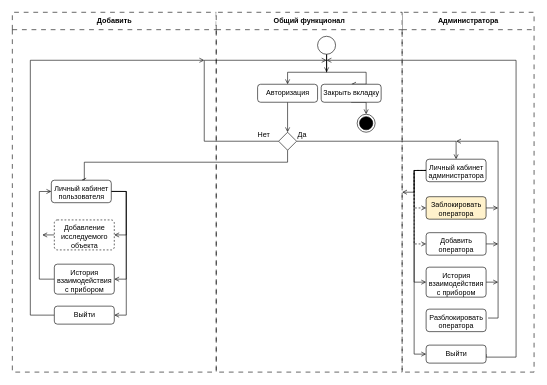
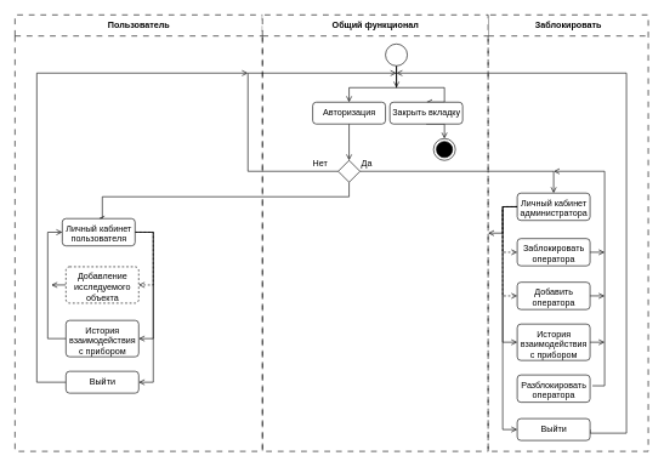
  <mxCell id="0" />
  <mxCell id="1" parent="0" />
  <mxCell id="2" style="edgeStyle=orthogonalEdgeStyle;rounded=0;orthogonalLoop=1;jettySize=auto;html=1;exitX=0.5;exitY=1;exitDx=0;exitDy=0;entryX=0.5;entryY=0;entryDx=0;entryDy=0;endArrow=open;endFill=0;" parent="1" source="5" target="7" edge="1"><mxGeometry relative="1" as="geometry"><Array as="points"><mxPoint x="544" y="120" /><mxPoint x="479" y="120" /></Array></mxGeometry></mxCell>
  <mxCell id="3" style="edgeStyle=orthogonalEdgeStyle;rounded=0;orthogonalLoop=1;jettySize=auto;html=1;exitX=0.5;exitY=1;exitDx=0;exitDy=0;endArrow=open;endFill=0;" parent="1" source="5" edge="1"><mxGeometry relative="1" as="geometry"><mxPoint x="544.048" y="120" as="targetPoint" /></mxGeometry></mxCell>
  <mxCell id="4" style="edgeStyle=orthogonalEdgeStyle;rounded=0;orthogonalLoop=1;jettySize=auto;html=1;exitX=0.5;exitY=1;exitDx=0;exitDy=0;startArrow=none;startFill=0;endArrow=open;endFill=0;entryX=0.5;entryY=0;entryDx=0;entryDy=0;" parent="1" source="5" target="9" edge="1"><mxGeometry relative="1" as="geometry"><mxPoint x="610" y="130" as="targetPoint" /><Array as="points"><mxPoint x="544" y="120" /><mxPoint x="610" y="120" /></Array></mxGeometry></mxCell>
  <mxCell id="5" value="" style="ellipse;" parent="1" vertex="1"><mxGeometry x="529" y="60" width="30" height="30" as="geometry" /></mxCell>
  <mxCell id="6" style="edgeStyle=orthogonalEdgeStyle;rounded=0;orthogonalLoop=1;jettySize=auto;html=1;exitX=0.5;exitY=1;exitDx=0;exitDy=0;entryX=0.5;entryY=0;entryDx=0;entryDy=0;endArrow=open;endFill=0;" parent="1" source="7" target="14" edge="1"><mxGeometry relative="1" as="geometry" /></mxCell>
  <mxCell id="7" value="Авторизация" style="html=1;align=center;verticalAlign=top;rounded=1;absoluteArcSize=1;arcSize=10;dashed=0;" parent="1" vertex="1"><mxGeometry x="429" y="140" width="100" height="30" as="geometry" /></mxCell>
  <mxCell id="8" style="edgeStyle=orthogonalEdgeStyle;rounded=0;orthogonalLoop=1;jettySize=auto;html=1;exitX=0.5;exitY=1;exitDx=0;exitDy=0;entryX=0.5;entryY=0;entryDx=0;entryDy=0;startArrow=none;startFill=0;endArrow=open;endFill=0;" parent="1" source="9" target="10" edge="1"><mxGeometry relative="1" as="geometry" /></mxCell>
  <mxCell id="9" value="Закрыть вкладку" style="html=1;align=center;verticalAlign=top;rounded=1;absoluteArcSize=1;arcSize=10;dashed=0;" parent="1" vertex="1"><mxGeometry x="535" y="140" width="100" height="30" as="geometry" /></mxCell>
  <mxCell id="10" value="" style="ellipse;html=1;shape=endState;fillColor=strokeColor;" parent="1" vertex="1"><mxGeometry x="595" y="190" width="30" height="30" as="geometry" /></mxCell>
  <mxCell id="11" style="edgeStyle=orthogonalEdgeStyle;rounded=0;orthogonalLoop=1;jettySize=auto;html=1;exitX=0;exitY=0.5;exitDx=0;exitDy=0;endArrow=open;endFill=0;" parent="1" source="14" edge="1"><mxGeometry relative="1" as="geometry"><mxPoint x="544" y="100" as="targetPoint" /><Array as="points"><mxPoint x="340" y="235" /><mxPoint x="340" y="100" /><mxPoint x="544" y="100" /></Array></mxGeometry></mxCell>
  <mxCell id="12" style="edgeStyle=orthogonalEdgeStyle;rounded=0;orthogonalLoop=1;jettySize=auto;html=1;exitX=1;exitY=0.5;exitDx=0;exitDy=0;entryX=0.5;entryY=0;entryDx=0;entryDy=0;endArrow=open;endFill=0;" edge="1" parent="1" source="14" target="28"><mxGeometry relative="1" as="geometry" /></mxCell>
  <mxCell id="13" style="edgeStyle=orthogonalEdgeStyle;rounded=0;orthogonalLoop=1;jettySize=auto;html=1;exitX=0.5;exitY=1;exitDx=0;exitDy=0;entryX=0.5;entryY=0;entryDx=0;entryDy=0;endArrow=open;endFill=0;" edge="1" parent="1" source="14" target="21"><mxGeometry relative="1" as="geometry"><Array as="points"><mxPoint x="479" y="270" /><mxPoint x="140" y="270" /></Array></mxGeometry></mxCell>
  <mxCell id="14" value="" style="rhombus;" parent="1" vertex="1"><mxGeometry x="464" y="220" width="30" height="30" as="geometry" /></mxCell>
  <mxCell id="15" value="Нет" style="text;html=1;strokeColor=none;fillColor=none;align=center;verticalAlign=middle;whiteSpace=wrap;rounded=0;" parent="1" vertex="1"><mxGeometry x="430" y="220" width="18.5" height="10" as="geometry" /></mxCell>
  <mxCell id="16" value="Да" style="text;html=1;strokeColor=none;fillColor=none;align=center;verticalAlign=middle;whiteSpace=wrap;rounded=0;" parent="1" vertex="1"><mxGeometry x="494" y="220" width="18.5" height="10" as="geometry" /></mxCell>
- <mxCell id="17" value="Добавить" style="swimlane;fontStyle=1;align=center;verticalAlign=middle;childLayout=stackLayout;horizontal=1;startSize=29;horizontalStack=0;resizeParent=1;resizeParentMax=0;resizeLast=0;collapsible=0;marginBottom=0;html=1;dashed=1;dashPattern=8 8;" parent="1" vertex="1"><mxGeometry x="20" y="20" width="340" height="600" as="geometry" /></mxCell>
+ <mxCell id="17" value="Пользователь" style="swimlane;fontStyle=1;align=center;verticalAlign=middle;childLayout=stackLayout;horizontal=1;startSize=29;horizontalStack=0;resizeParent=1;resizeParentMax=0;resizeLast=0;collapsible=0;marginBottom=0;html=1;dashed=1;dashPattern=8 8;" parent="1" vertex="1"><mxGeometry x="20" y="20" width="340" height="600" as="geometry" /></mxCell>
  <mxCell id="18" style="edgeStyle=orthogonalEdgeStyle;rounded=0;orthogonalLoop=1;jettySize=auto;html=1;exitX=1;exitY=0.5;exitDx=0;exitDy=0;entryX=1;entryY=0.5;entryDx=0;entryDy=0;endArrow=open;endFill=0;" edge="1" parent="1" source="21" target="39"><mxGeometry relative="1" as="geometry" /></mxCell>
- <mxCell id="19" style="edgeStyle=orthogonalEdgeStyle;rounded=0;orthogonalLoop=1;jettySize=auto;html=1;exitX=1;exitY=0.5;exitDx=0;exitDy=0;entryX=1;entryY=0.5;entryDx=0;entryDy=0;endArrow=open;endFill=0;" edge="1" parent="1" source="21" target="37"><mxGeometry relative="1" as="geometry" /></mxCell>
+ <mxCell id="19" style="edgeStyle=orthogonalEdgeStyle;rounded=0;orthogonalLoop=1;jettySize=auto;html=1;exitX=1;exitY=0.5;exitDx=0;exitDy=0;entryX=1;entryY=0.5;entryDx=0;entryDy=0;endArrow=open;endFill=0;dashed=1;" edge="1" parent="1" source="21" target="37"><mxGeometry relative="1" as="geometry" /></mxCell>
  <mxCell id="20" style="edgeStyle=orthogonalEdgeStyle;rounded=0;orthogonalLoop=1;jettySize=auto;html=1;exitX=1;exitY=0.5;exitDx=0;exitDy=0;entryX=1;entryY=0.5;entryDx=0;entryDy=0;endArrow=open;endFill=0;" edge="1" parent="1" source="21" target="43"><mxGeometry relative="1" as="geometry" /></mxCell>
  <mxCell id="21" value="Личный кабинет&lt;br&gt;пользователя" style="html=1;align=center;verticalAlign=top;rounded=1;absoluteArcSize=1;arcSize=10;dashed=0;" vertex="1" parent="1"><mxGeometry x="85" y="300" width="100" height="37.5" as="geometry" /></mxCell>
  <mxCell id="22" style="edgeStyle=orthogonalEdgeStyle;rounded=0;orthogonalLoop=1;jettySize=auto;html=1;exitX=0;exitY=0.5;exitDx=0;exitDy=0;entryX=0;entryY=0.5;entryDx=0;entryDy=0;endArrow=open;endFill=0;dashed=1;" edge="1" parent="1" source="28" target="32"><mxGeometry relative="1" as="geometry" /></mxCell>
  <mxCell id="23" style="edgeStyle=orthogonalEdgeStyle;rounded=0;orthogonalLoop=1;jettySize=auto;html=1;exitX=0;exitY=0.5;exitDx=0;exitDy=0;entryX=0;entryY=0.5;entryDx=0;entryDy=0;endArrow=open;endFill=0;dashed=1;" edge="1" parent="1" source="28" target="30"><mxGeometry relative="1" as="geometry" /></mxCell>
  <mxCell id="24" style="edgeStyle=orthogonalEdgeStyle;rounded=0;orthogonalLoop=1;jettySize=auto;html=1;exitX=0;exitY=0.5;exitDx=0;exitDy=0;entryX=0;entryY=0.5;entryDx=0;entryDy=0;endArrow=open;endFill=0;" edge="1" parent="1" source="28" target="35"><mxGeometry relative="1" as="geometry" /></mxCell>
  <mxCell id="25" style="edgeStyle=orthogonalEdgeStyle;rounded=0;orthogonalLoop=1;jettySize=auto;html=1;exitX=0;exitY=0.5;exitDx=0;exitDy=0;entryX=0;entryY=0.5;entryDx=0;entryDy=0;endArrow=open;endFill=0;" edge="1" parent="1" source="28" target="41"><mxGeometry relative="1" as="geometry" /></mxCell>
  <mxCell id="26" style="edgeStyle=orthogonalEdgeStyle;rounded=0;orthogonalLoop=1;jettySize=auto;html=1;exitX=0;exitY=0.5;exitDx=0;exitDy=0;endArrow=open;endFill=0;" edge="1" parent="1" source="28" target="45"><mxGeometry relative="1" as="geometry" /></mxCell>
  <mxCell id="27" style="edgeStyle=orthogonalEdgeStyle;rounded=0;orthogonalLoop=1;jettySize=auto;html=1;exitX=1.033;exitY=0.396;exitDx=0;exitDy=0;endArrow=open;endFill=0;exitPerimeter=0;" edge="1" parent="1" source="33"><mxGeometry relative="1" as="geometry"><mxPoint x="760" y="235" as="targetPoint" /><Array as="points"><mxPoint x="830" y="530" /><mxPoint x="830" y="235" /></Array></mxGeometry></mxCell>
  <mxCell id="28" value="Личный кабинет&lt;br&gt;администратора" style="html=1;align=center;verticalAlign=top;rounded=1;absoluteArcSize=1;arcSize=10;dashed=0;" vertex="1" parent="1"><mxGeometry x="710" y="265" width="100" height="37.5" as="geometry" /></mxCell>
  <mxCell id="29" style="edgeStyle=orthogonalEdgeStyle;rounded=0;orthogonalLoop=1;jettySize=auto;html=1;exitX=1;exitY=0.5;exitDx=0;exitDy=0;endArrow=open;endFill=0;" edge="1" parent="1" source="30"><mxGeometry relative="1" as="geometry"><mxPoint x="830" y="406.429" as="targetPoint" /></mxGeometry></mxCell>
  <mxCell id="30" value="Добавить&lt;br&gt;оператора" style="html=1;align=center;verticalAlign=top;rounded=1;absoluteArcSize=1;arcSize=10;dashed=0;" vertex="1" parent="1"><mxGeometry x="710" y="387.5" width="100" height="37.5" as="geometry" /></mxCell>
  <mxCell id="31" style="edgeStyle=orthogonalEdgeStyle;rounded=0;orthogonalLoop=1;jettySize=auto;html=1;exitX=1;exitY=0.5;exitDx=0;exitDy=0;endArrow=open;endFill=0;" edge="1" parent="1" source="32"><mxGeometry relative="1" as="geometry"><mxPoint x="830" y="346.429" as="targetPoint" /></mxGeometry></mxCell>
- <mxCell id="32" value="Заблокировать&lt;br&gt;оператора" style="html=1;align=center;verticalAlign=top;rounded=1;absoluteArcSize=1;arcSize=10;dashed=0;fillColor=#fff2cc;" vertex="1" parent="1"><mxGeometry x="710" y="327.5" width="100" height="37.5" as="geometry" /></mxCell>
+ <mxCell id="32" value="Заблокировать&lt;br&gt;оператора" style="html=1;align=center;verticalAlign=top;rounded=1;absoluteArcSize=1;arcSize=10;dashed=0;" vertex="1" parent="1"><mxGeometry x="710" y="327.5" width="100" height="37.5" as="geometry" /></mxCell>
  <mxCell id="33" value="Разблокировать&lt;br&gt;оператора" style="html=1;align=center;verticalAlign=top;rounded=1;absoluteArcSize=1;arcSize=10;dashed=0;" vertex="1" parent="1"><mxGeometry x="710" y="515" width="100" height="37.5" as="geometry" /></mxCell>
  <mxCell id="34" style="edgeStyle=orthogonalEdgeStyle;rounded=0;orthogonalLoop=1;jettySize=auto;html=1;exitX=1;exitY=0.5;exitDx=0;exitDy=0;endArrow=open;endFill=0;" edge="1" parent="1" source="35"><mxGeometry relative="1" as="geometry"><mxPoint x="830" y="469.857" as="targetPoint" /></mxGeometry></mxCell>
  <mxCell id="35" value="История&lt;br&gt;взаимодействия&lt;br&gt;с прибором" style="html=1;align=center;verticalAlign=top;rounded=1;absoluteArcSize=1;arcSize=10;dashed=0;" vertex="1" parent="1"><mxGeometry x="710" y="445" width="100" height="50" as="geometry" /></mxCell>
  <mxCell id="36" style="edgeStyle=orthogonalEdgeStyle;rounded=0;orthogonalLoop=1;jettySize=auto;html=1;exitX=0;exitY=0.5;exitDx=0;exitDy=0;endArrow=open;endFill=0;" edge="1" parent="1" source="37"><mxGeometry relative="1" as="geometry"><mxPoint x="70" y="391.429" as="targetPoint" /></mxGeometry></mxCell>
  <mxCell id="37" value="Добавление&lt;br style=&quot;border-color: var(--border-color);&quot;&gt;исследуемого&lt;br style=&quot;border-color: var(--border-color);&quot;&gt;объекта" style="html=1;align=center;verticalAlign=top;rounded=1;absoluteArcSize=1;arcSize=10;dashed=1;" vertex="1" parent="1"><mxGeometry x="90" y="366.25" width="100" height="50" as="geometry" /></mxCell>
  <mxCell id="38" style="edgeStyle=orthogonalEdgeStyle;rounded=0;orthogonalLoop=1;jettySize=auto;html=1;exitX=0;exitY=0.5;exitDx=0;exitDy=0;entryX=0;entryY=0.5;entryDx=0;entryDy=0;endArrow=open;endFill=0;" edge="1" parent="1" source="39" target="21"><mxGeometry relative="1" as="geometry" /></mxCell>
  <mxCell id="39" value="История&lt;br style=&quot;border-color: var(--border-color);&quot;&gt;взаимодействия&lt;br style=&quot;border-color: var(--border-color);&quot;&gt;с прибором" style="html=1;align=center;verticalAlign=top;rounded=1;absoluteArcSize=1;arcSize=10;dashed=0;" vertex="1" parent="1"><mxGeometry x="90" y="440" width="100" height="50" as="geometry" /></mxCell>
  <mxCell id="40" style="edgeStyle=orthogonalEdgeStyle;rounded=0;orthogonalLoop=1;jettySize=auto;html=1;exitX=1;exitY=0.5;exitDx=0;exitDy=0;endArrow=open;endFill=0;" edge="1" parent="1" source="41"><mxGeometry relative="1" as="geometry"><mxPoint x="544" y="100" as="targetPoint" /><Array as="points"><mxPoint x="810" y="595" /><mxPoint x="860" y="595" /><mxPoint x="860" y="100" /></Array></mxGeometry></mxCell>
  <mxCell id="41" value="Выйти" style="html=1;align=center;verticalAlign=top;rounded=1;absoluteArcSize=1;arcSize=10;dashed=0;" vertex="1" parent="1"><mxGeometry x="710" y="575" width="100" height="30" as="geometry" /></mxCell>
  <mxCell id="42" style="edgeStyle=orthogonalEdgeStyle;rounded=0;orthogonalLoop=1;jettySize=auto;html=1;exitX=0;exitY=0.5;exitDx=0;exitDy=0;endArrow=open;endFill=0;" edge="1" parent="1" source="43"><mxGeometry relative="1" as="geometry"><mxPoint x="340" y="100" as="targetPoint" /><Array as="points"><mxPoint x="50" y="525" /><mxPoint x="50" y="100" /></Array></mxGeometry></mxCell>
  <mxCell id="43" value="Выйти" style="html=1;align=center;verticalAlign=top;rounded=1;absoluteArcSize=1;arcSize=10;dashed=0;" vertex="1" parent="1"><mxGeometry x="90" y="510" width="100" height="30" as="geometry" /></mxCell>
- <mxCell id="44" value="Администратора" style="swimlane;fontStyle=1;align=center;verticalAlign=middle;childLayout=stackLayout;horizontal=1;startSize=29;horizontalStack=0;resizeParent=1;resizeParentMax=0;resizeLast=0;collapsible=0;marginBottom=0;html=1;dashed=1;dashPattern=8 8;" vertex="1" parent="1"><mxGeometry x="670" y="20" width="220" height="600" as="geometry" /></mxCell>
+ <mxCell id="44" value="Заблокировать" style="swimlane;fontStyle=1;align=center;verticalAlign=middle;childLayout=stackLayout;horizontal=1;startSize=29;horizontalStack=0;resizeParent=1;resizeParentMax=0;resizeLast=0;collapsible=0;marginBottom=0;html=1;dashed=1;dashPattern=8 8;" vertex="1" parent="1"><mxGeometry x="670" y="20" width="220" height="600" as="geometry" /></mxCell>
  <mxCell id="45" value="Общий функционал" style="swimlane;fontStyle=1;align=center;verticalAlign=middle;childLayout=stackLayout;horizontal=1;startSize=29;horizontalStack=0;resizeParent=1;resizeParentMax=0;resizeLast=0;collapsible=0;marginBottom=0;html=1;dashed=1;dashPattern=8 8;" vertex="1" parent="1"><mxGeometry x="360" y="20" width="310" height="600" as="geometry" /></mxCell>
